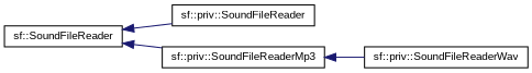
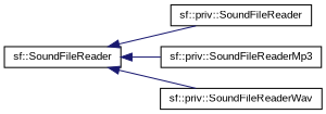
  digraph {
    fontname="Liberation Sans"
    rankdir=LR
    node [color=black fillcolor=white fontname="Liberation Sans" fontsize=10 shape=record style=filled]
    edge [color=midnightblue dir=back fontname="Liberation Sans" fontsize=10 labelfontname=Helvetica labelfontsize=10 style=solid]
    n1 [height=0.2 label="sf::SoundFileReader" width=0.4]
    n2 [height=0.2 label="sf::priv::SoundFileReader" width=0.4]
    n3 [height=0.2 label="sf::priv::SoundFileReaderMp3" width=0.4]
    n4 [height=0.2 label="sf::priv::SoundFileReaderWav" width=0.4]
    n1 -> n2
    n1 -> n3
-   n3 -> n4
+   n1 -> n4
  }
